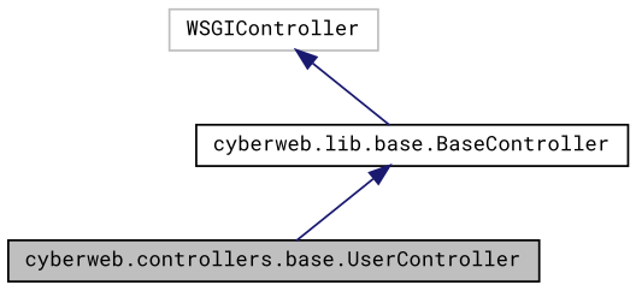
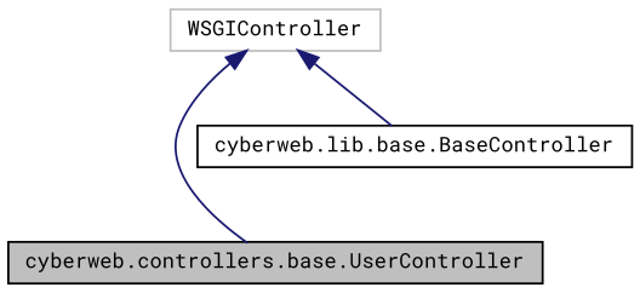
  digraph {
    fontname="Roboto Mono"
    node [color=black fillcolor=white fontname="Roboto Mono" fontsize=10 shape=record style=filled]
    edge [color=midnightblue dir=back fontname="Roboto Mono" fontsize=10 labelfontname=Helvetica labelfontsize=10 style=solid]
    n1 [fillcolor=grey75 fontcolor=black height=0.2 label="cyberweb.controllers.base.UserController" width=0.4]
    n2 [height=0.2 label="cyberweb.lib.base.BaseController" width=0.4]
    n3 [color=grey75 height=0.2 label=WSGIController width=0.4]
-   n2 -> n1
+   n3 -> n1
    n3 -> n2
  }
